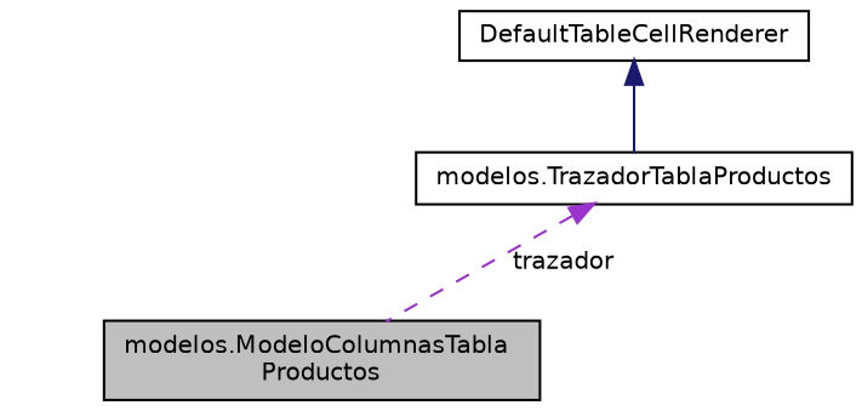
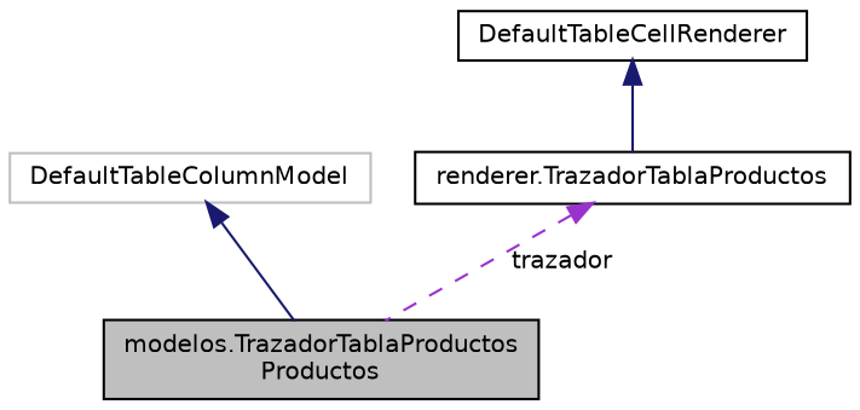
  digraph {
    node [color=black fillcolor=white fontname=Helvetica fontsize=10 shape=record style=filled]
    edge [color=midnightblue dir=back fontname=Helvetica fontsize=10 labelfontname=Helvetica labelfontsize=10 style=solid]
-   n1 [fillcolor=grey75 fontcolor=black height=0.2 label="modelos.ModeloColumnasTabla\lProductos" width=0.4]
-   n3 [height=0.2 label="modelos.TrazadorTablaProductos" width=0.4]
+   n1 [fillcolor=grey75 fontcolor=black height=0.2 label="modelos.TrazadorTablaProductos\lProductos" width=0.4]
+   n2 [color=grey75 height=0.2 label=DefaultTableColumnModel width=0.4]
+   n3 [height=0.2 label="renderer.TrazadorTablaProductos" width=0.4]
    n4 [height=0.2 label=DefaultTableCellRenderer width=0.4]
+   n2 -> n1
    n3 -> n1 [color=darkorchid3 label=" trazador" style=dashed]
    n4 -> n3
  }
